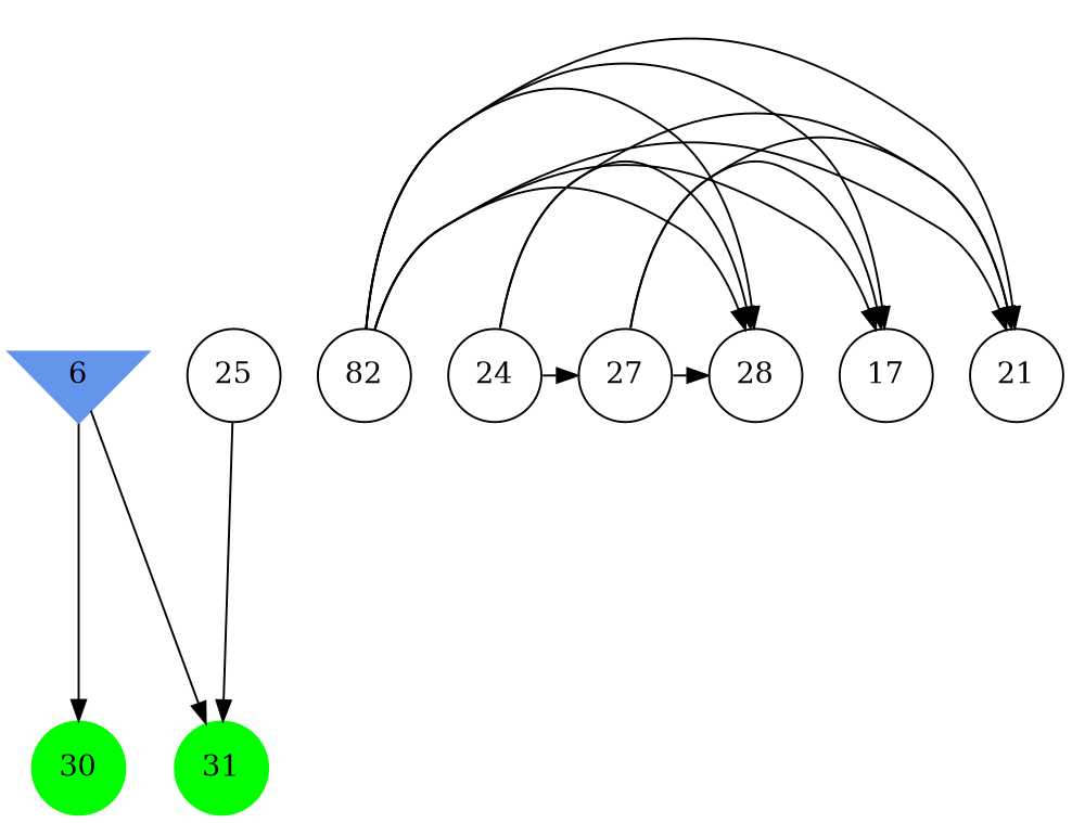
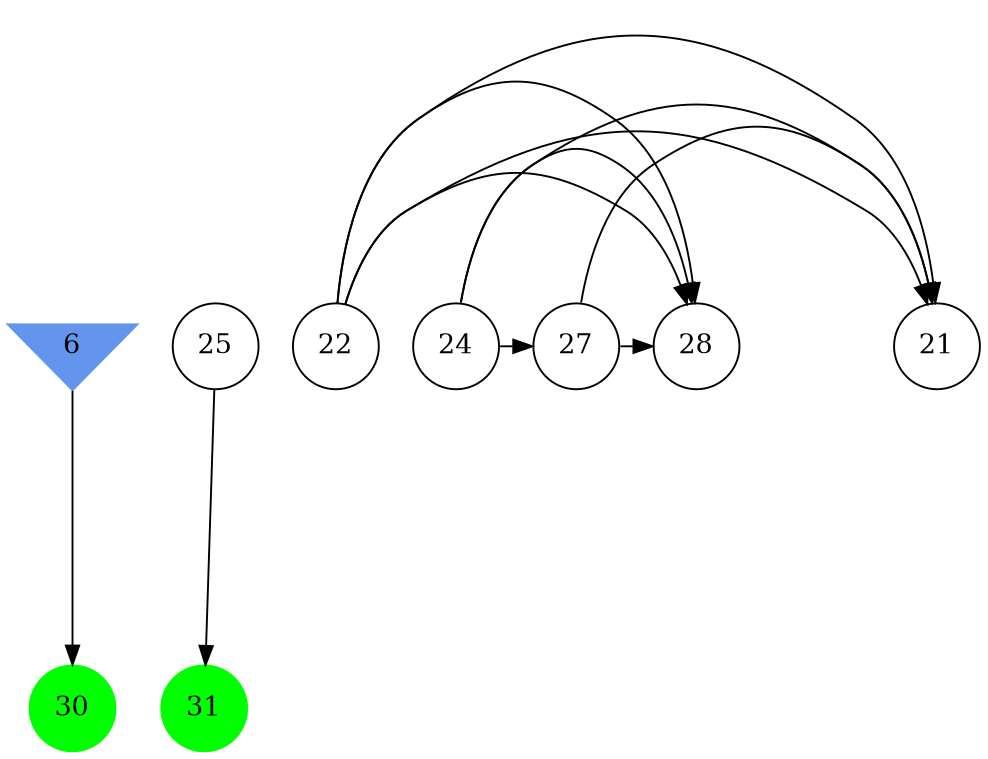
  digraph {
    ranksep=2.0
    node [color=black shape=circle]
    6 [color=cornflowerblue shape=invtriangle style=filled]
-   17
    21
-   22 [label=82]
+   22
    24
    25
    27
    28
    30 [color=green style=filled]
    31 [color=green style=filled]
    subgraph sub_1 {
      rank=same
      6
    }
    subgraph sub_2 {
      rank=same
-     17
      21
      22
      24
      25
      27
      28
    }
    subgraph sub_3 {
      rank=same
      30
      31
    }
    6 -> 30
-   6 -> 31
-   22 -> 17
-   22 -> 17
    22 -> 21
    22 -> 21
    22 -> 28
    22 -> 28
    24 -> 21
    24 -> 27
    24 -> 28
    25 -> 31
-   27 -> 17
    27 -> 21
    27 -> 28
  }
